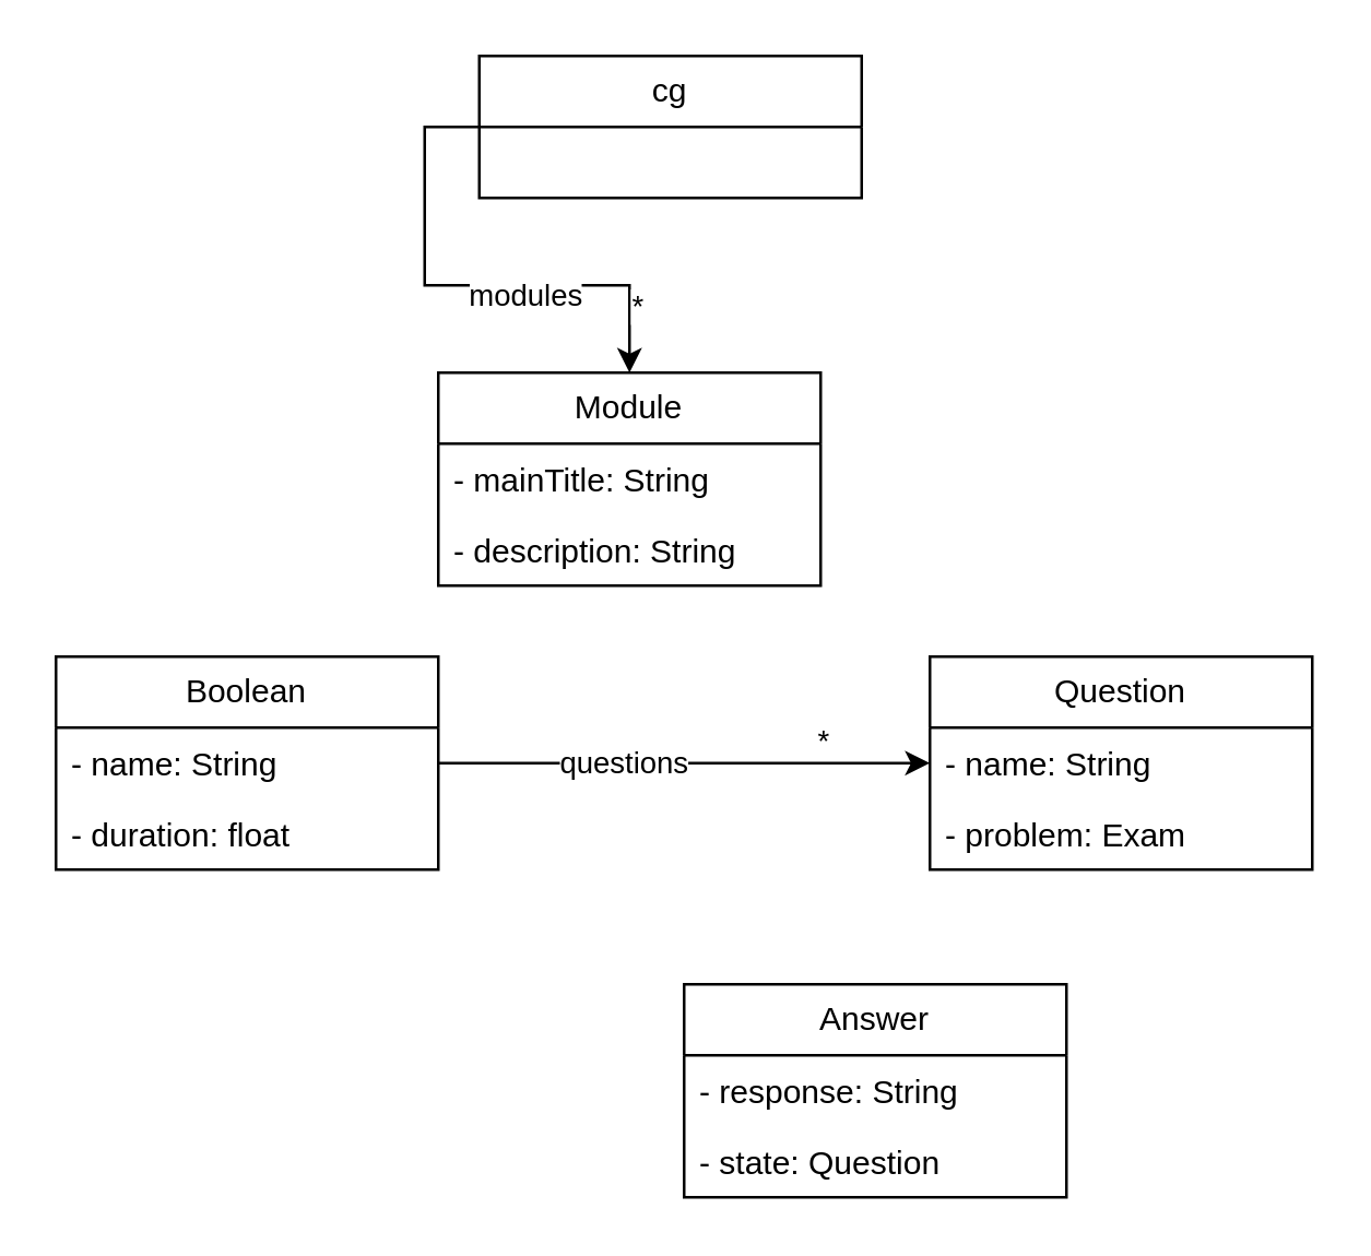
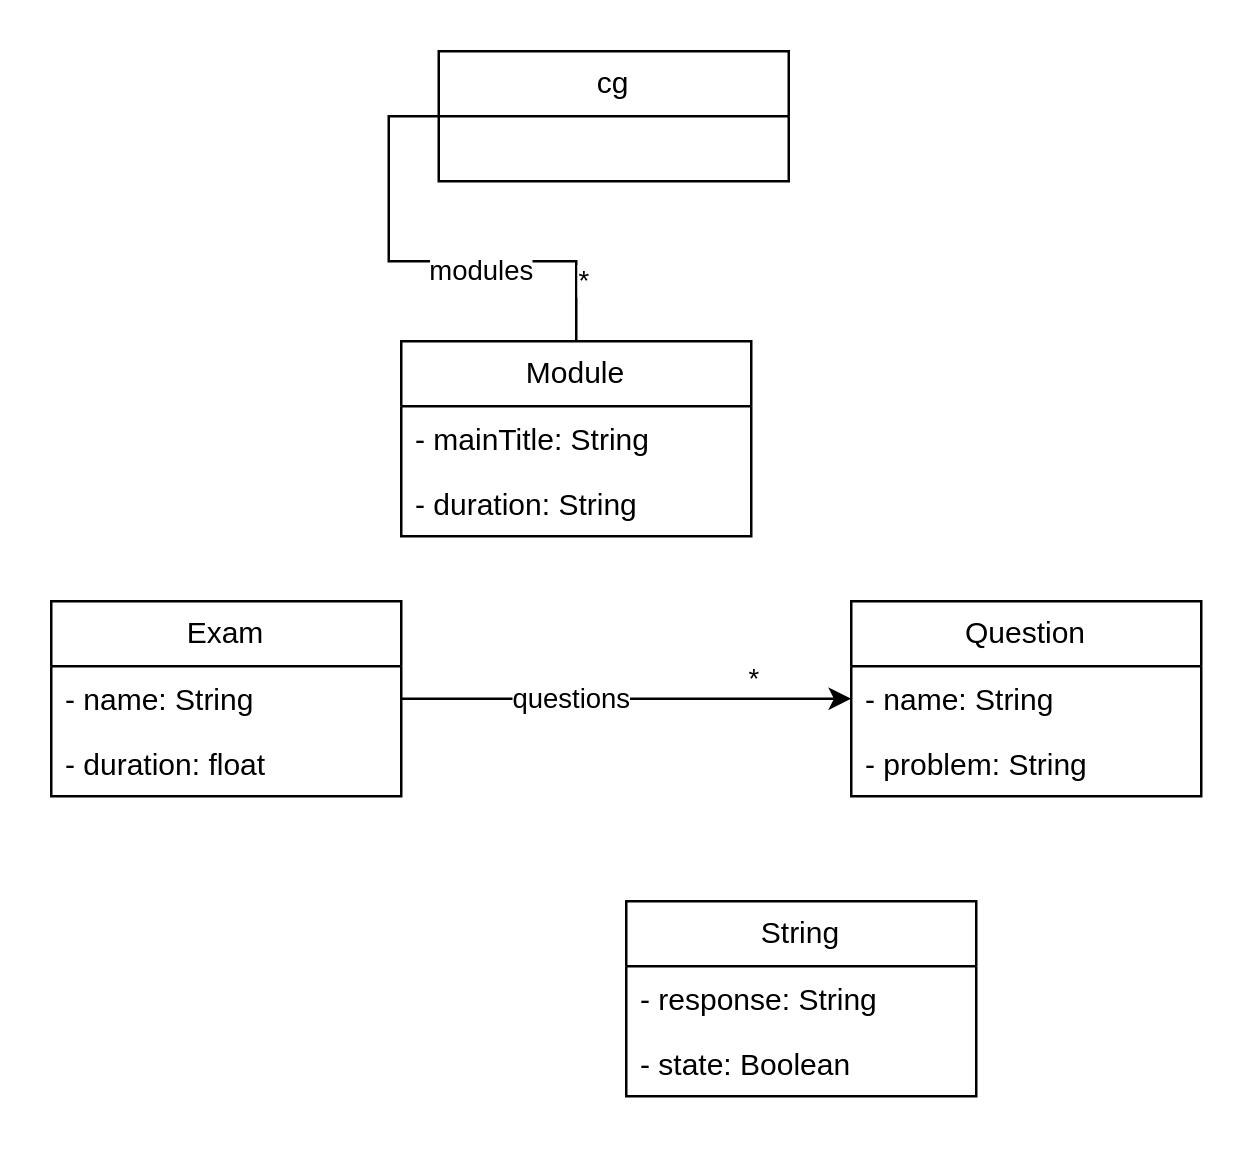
  <mxCell id="0" />
  <mxCell id="1" parent="0" />
  <mxCell id="2" value="Module" style="swimlane;fontStyle=0;childLayout=stackLayout;horizontal=1;startSize=26;fillColor=none;horizontalStack=0;resizeParent=1;resizeParentMax=0;resizeLast=0;collapsible=1;marginBottom=0;whiteSpace=wrap;html=1;" vertex="1" parent="1"><mxGeometry x="160" y="136" width="140" height="78" as="geometry" /></mxCell>
  <mxCell id="3" value="- mainTitle: String" style="text;strokeColor=none;fillColor=none;align=left;verticalAlign=top;spacingLeft=4;spacingRight=4;overflow=hidden;rotatable=0;points=[[0,0.5],[1,0.5]];portConstraint=eastwest;whiteSpace=wrap;html=1;" vertex="1" parent="2"><mxGeometry y="26" width="140" height="26" as="geometry" /></mxCell>
- <mxCell id="4" value="- description: String" style="text;strokeColor=none;fillColor=none;align=left;verticalAlign=top;spacingLeft=4;spacingRight=4;overflow=hidden;rotatable=0;points=[[0,0.5],[1,0.5]];portConstraint=eastwest;whiteSpace=wrap;html=1;" vertex="1" parent="2"><mxGeometry y="52" width="140" height="26" as="geometry" /></mxCell>
- <mxCell id="5" style="edgeStyle=orthogonalEdgeStyle;rounded=0;orthogonalLoop=1;jettySize=auto;html=1;exitX=0;exitY=0.5;exitDx=0;exitDy=0;entryX=0.5;entryY=0;entryDx=0;entryDy=0;" edge="1" parent="1" source="8" target="2"><mxGeometry relative="1" as="geometry" /></mxCell>
+ <mxCell id="4" value="- duration: String" style="text;strokeColor=none;fillColor=none;align=left;verticalAlign=top;spacingLeft=4;spacingRight=4;overflow=hidden;rotatable=0;points=[[0,0.5],[1,0.5]];portConstraint=eastwest;whiteSpace=wrap;html=1;" vertex="1" parent="2"><mxGeometry y="52" width="140" height="26" as="geometry" /></mxCell>
+ <mxCell id="5" style="edgeStyle=orthogonalEdgeStyle;rounded=0;orthogonalLoop=1;jettySize=auto;html=1;exitX=0;exitY=0.5;exitDx=0;exitDy=0;entryX=0.5;entryY=0;entryDx=0;entryDy=0;endArrow=none;" edge="1" parent="1" source="8" target="2"><mxGeometry relative="1" as="geometry" /></mxCell>
  <mxCell id="6" value="*" style="edgeLabel;html=1;align=center;verticalAlign=middle;resizable=0;points=[];" vertex="1" connectable="0" parent="5"><mxGeometry x="0.721" y="2" relative="1" as="geometry"><mxPoint y="1" as="offset" /></mxGeometry></mxCell>
  <mxCell id="7" value="modules" style="edgeLabel;html=1;align=center;verticalAlign=middle;resizable=0;points=[];" vertex="1" connectable="0" parent="5"><mxGeometry x="0.236" y="-2" relative="1" as="geometry"><mxPoint y="1" as="offset" /></mxGeometry></mxCell>
  <mxCell id="8" value="cg" style="swimlane;fontStyle=0;childLayout=stackLayout;horizontal=1;startSize=26;fillColor=none;horizontalStack=0;resizeParent=1;resizeParentMax=0;resizeLast=0;collapsible=1;marginBottom=0;whiteSpace=wrap;html=1;" vertex="1" parent="1"><mxGeometry x="175" y="20" width="140" height="52" as="geometry" /></mxCell>
- <mxCell id="9" value="Boolean" style="swimlane;fontStyle=0;childLayout=stackLayout;horizontal=1;startSize=26;fillColor=none;horizontalStack=0;resizeParent=1;resizeParentMax=0;resizeLast=0;collapsible=1;marginBottom=0;whiteSpace=wrap;html=1;" vertex="1" parent="1"><mxGeometry x="20" y="240" width="140" height="78" as="geometry" /></mxCell>
+ <mxCell id="9" value="Exam" style="swimlane;fontStyle=0;childLayout=stackLayout;horizontal=1;startSize=26;fillColor=none;horizontalStack=0;resizeParent=1;resizeParentMax=0;resizeLast=0;collapsible=1;marginBottom=0;whiteSpace=wrap;html=1;" vertex="1" parent="1"><mxGeometry x="20" y="240" width="140" height="78" as="geometry" /></mxCell>
  <mxCell id="10" value="- name: String" style="text;strokeColor=none;fillColor=none;align=left;verticalAlign=top;spacingLeft=4;spacingRight=4;overflow=hidden;rotatable=0;points=[[0,0.5],[1,0.5]];portConstraint=eastwest;whiteSpace=wrap;html=1;" vertex="1" parent="9"><mxGeometry y="26" width="140" height="26" as="geometry" /></mxCell>
  <mxCell id="11" value="- duration: float" style="text;strokeColor=none;fillColor=none;align=left;verticalAlign=top;spacingLeft=4;spacingRight=4;overflow=hidden;rotatable=0;points=[[0,0.5],[1,0.5]];portConstraint=eastwest;whiteSpace=wrap;html=1;" vertex="1" parent="9"><mxGeometry y="52" width="140" height="26" as="geometry" /></mxCell>
  <mxCell id="12" value="Question" style="swimlane;fontStyle=0;childLayout=stackLayout;horizontal=1;startSize=26;fillColor=none;horizontalStack=0;resizeParent=1;resizeParentMax=0;resizeLast=0;collapsible=1;marginBottom=0;whiteSpace=wrap;html=1;" vertex="1" parent="1"><mxGeometry x="340" y="240" width="140" height="78" as="geometry" /></mxCell>
  <mxCell id="13" value="- name: String" style="text;strokeColor=none;fillColor=none;align=left;verticalAlign=top;spacingLeft=4;spacingRight=4;overflow=hidden;rotatable=0;points=[[0,0.5],[1,0.5]];portConstraint=eastwest;whiteSpace=wrap;html=1;" vertex="1" parent="12"><mxGeometry y="26" width="140" height="26" as="geometry" /></mxCell>
- <mxCell id="14" value="- problem: Exam" style="text;strokeColor=none;fillColor=none;align=left;verticalAlign=top;spacingLeft=4;spacingRight=4;overflow=hidden;rotatable=0;points=[[0,0.5],[1,0.5]];portConstraint=eastwest;whiteSpace=wrap;html=1;" vertex="1" parent="12"><mxGeometry y="52" width="140" height="26" as="geometry" /></mxCell>
- <mxCell id="15" value="Answer" style="swimlane;fontStyle=0;childLayout=stackLayout;horizontal=1;startSize=26;fillColor=none;horizontalStack=0;resizeParent=1;resizeParentMax=0;resizeLast=0;collapsible=1;marginBottom=0;whiteSpace=wrap;html=1;" vertex="1" parent="1"><mxGeometry x="250" y="360" width="140" height="78" as="geometry" /></mxCell>
+ <mxCell id="14" value="- problem: String" style="text;strokeColor=none;fillColor=none;align=left;verticalAlign=top;spacingLeft=4;spacingRight=4;overflow=hidden;rotatable=0;points=[[0,0.5],[1,0.5]];portConstraint=eastwest;whiteSpace=wrap;html=1;" vertex="1" parent="12"><mxGeometry y="52" width="140" height="26" as="geometry" /></mxCell>
+ <mxCell id="15" value="String" style="swimlane;fontStyle=0;childLayout=stackLayout;horizontal=1;startSize=26;fillColor=none;horizontalStack=0;resizeParent=1;resizeParentMax=0;resizeLast=0;collapsible=1;marginBottom=0;whiteSpace=wrap;html=1;" vertex="1" parent="1"><mxGeometry x="250" y="360" width="140" height="78" as="geometry" /></mxCell>
  <mxCell id="16" value="- response: String&amp;nbsp;" style="text;strokeColor=none;fillColor=none;align=left;verticalAlign=top;spacingLeft=4;spacingRight=4;overflow=hidden;rotatable=0;points=[[0,0.5],[1,0.5]];portConstraint=eastwest;whiteSpace=wrap;html=1;" vertex="1" parent="15"><mxGeometry y="26" width="140" height="26" as="geometry" /></mxCell>
- <mxCell id="17" value="- state: Question" style="text;strokeColor=none;fillColor=none;align=left;verticalAlign=top;spacingLeft=4;spacingRight=4;overflow=hidden;rotatable=0;points=[[0,0.5],[1,0.5]];portConstraint=eastwest;whiteSpace=wrap;html=1;" vertex="1" parent="15"><mxGeometry y="52" width="140" height="26" as="geometry" /></mxCell>
+ <mxCell id="17" value="- state: Boolean" style="text;strokeColor=none;fillColor=none;align=left;verticalAlign=top;spacingLeft=4;spacingRight=4;overflow=hidden;rotatable=0;points=[[0,0.5],[1,0.5]];portConstraint=eastwest;whiteSpace=wrap;html=1;" vertex="1" parent="15"><mxGeometry y="52" width="140" height="26" as="geometry" /></mxCell>
  <mxCell id="18" style="edgeStyle=orthogonalEdgeStyle;rounded=0;orthogonalLoop=1;jettySize=auto;html=1;exitX=1;exitY=0.5;exitDx=0;exitDy=0;entryX=0;entryY=0.5;entryDx=0;entryDy=0;" edge="1" parent="1" source="10" target="13"><mxGeometry relative="1" as="geometry" /></mxCell>
  <mxCell id="19" value="*" style="edgeLabel;html=1;align=center;verticalAlign=middle;resizable=0;points=[];" vertex="1" connectable="0" parent="18"><mxGeometry x="0.56" relative="1" as="geometry"><mxPoint y="-9" as="offset" /></mxGeometry></mxCell>
  <mxCell id="20" value="questions" style="edgeLabel;html=1;align=center;verticalAlign=middle;resizable=0;points=[];" vertex="1" connectable="0" parent="18"><mxGeometry x="-0.26" y="2" relative="1" as="geometry"><mxPoint y="1" as="offset" /></mxGeometry></mxCell>
